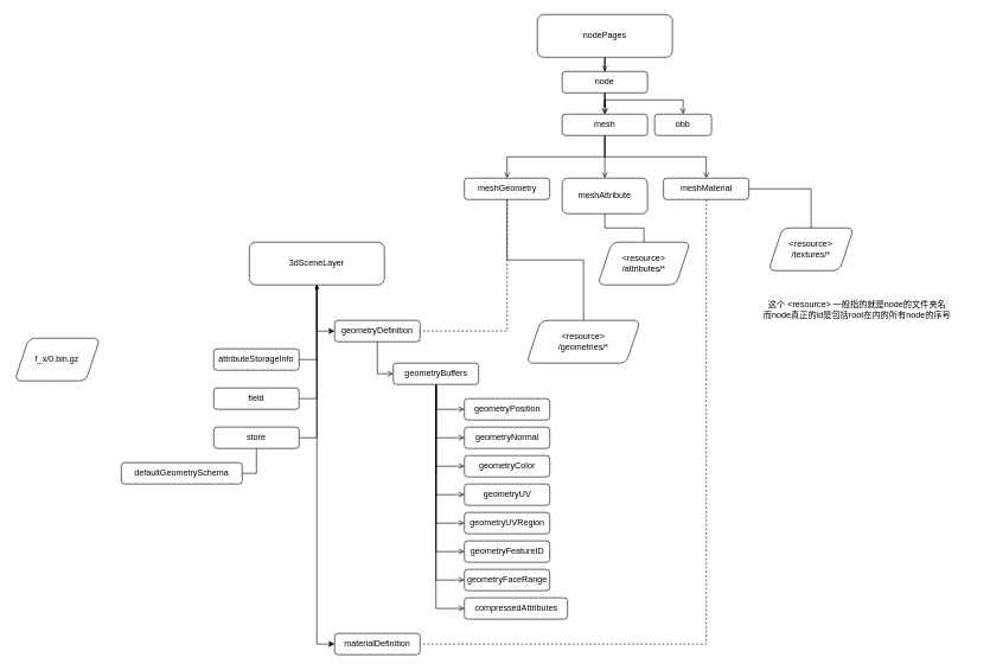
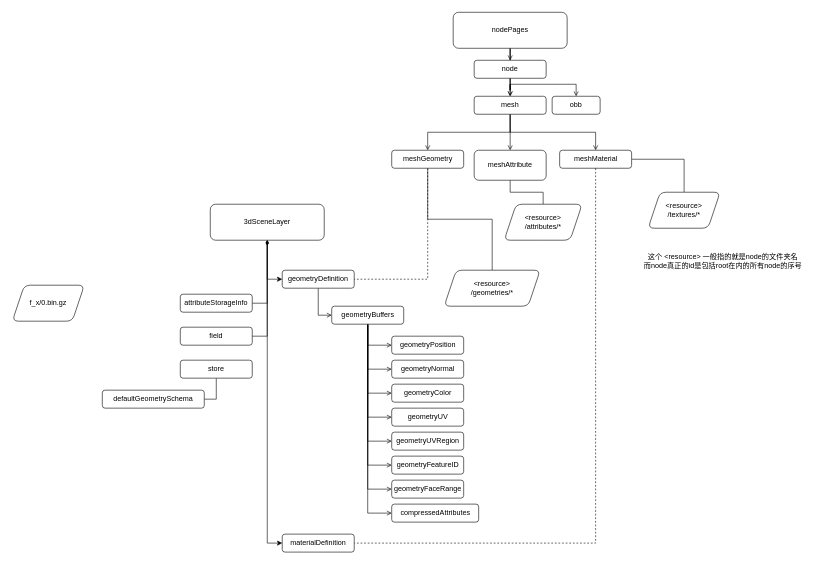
  <mxCell id="0" />
  <mxCell id="1" parent="0" />
  <mxCell id="2" value="" style="edgeStyle=orthogonalEdgeStyle;rounded=0;orthogonalLoop=1;jettySize=auto;html=1;startArrow=diamondThin;startFill=1;entryX=0;entryY=0.5;entryDx=0;entryDy=0;" edge="1" parent="1" source="7" target="9"><mxGeometry relative="1" as="geometry" /></mxCell>
  <mxCell id="3" value="" style="edgeStyle=orthogonalEdgeStyle;rounded=0;orthogonalLoop=1;jettySize=auto;html=1;startArrow=diamondThin;startFill=1;endArrow=classic;endFill=1;exitX=0.5;exitY=1;exitDx=0;exitDy=0;entryX=0;entryY=0.5;entryDx=0;entryDy=0;" edge="1" parent="1" source="7" target="46"><mxGeometry relative="1" as="geometry" /></mxCell>
  <mxCell id="4" style="edgeStyle=orthogonalEdgeStyle;rounded=0;jumpStyle=arc;jumpSize=12;orthogonalLoop=1;jettySize=auto;html=1;startArrow=none;startFill=0;endArrow=none;endFill=0;exitX=0.5;exitY=1;exitDx=0;exitDy=0;entryX=1;entryY=0.5;entryDx=0;entryDy=0;" edge="1" parent="1" source="7" target="47"><mxGeometry relative="1" as="geometry"><mxPoint x="240" y="500" as="targetPoint" /></mxGeometry></mxCell>
  <mxCell id="5" style="edgeStyle=orthogonalEdgeStyle;rounded=0;jumpStyle=arc;jumpSize=12;orthogonalLoop=1;jettySize=auto;html=1;exitX=0.5;exitY=1;exitDx=0;exitDy=0;entryX=1;entryY=0.5;entryDx=0;entryDy=0;startArrow=none;startFill=0;endArrow=none;endFill=0;" edge="1" parent="1" source="7" target="48"><mxGeometry relative="1" as="geometry" /></mxCell>
- <mxCell id="6" style="edgeStyle=orthogonalEdgeStyle;rounded=0;jumpStyle=arc;jumpSize=12;orthogonalLoop=1;jettySize=auto;html=1;exitX=0.5;exitY=1;exitDx=0;exitDy=0;entryX=1;entryY=0.5;entryDx=0;entryDy=0;startArrow=none;startFill=0;endArrow=none;endFill=0;" edge="1" parent="1" source="7" target="50"><mxGeometry relative="1" as="geometry" /></mxCell>
  <mxCell id="7" value="3dSceneLayer" style="rounded=1;whiteSpace=wrap;html=1;" vertex="1" parent="1"><mxGeometry x="350" y="340" width="190" height="60" as="geometry" /></mxCell>
  <mxCell id="8" value="" style="edgeStyle=orthogonalEdgeStyle;rounded=0;orthogonalLoop=1;jettySize=auto;html=1;startArrow=none;startFill=0;endArrow=open;endFill=0;entryX=0;entryY=0.5;entryDx=0;entryDy=0;" edge="1" parent="1" source="9" target="18"><mxGeometry relative="1" as="geometry" /></mxCell>
  <mxCell id="9" value="geometryDefinition" style="whiteSpace=wrap;html=1;rounded=1;" vertex="1" parent="1"><mxGeometry x="470" y="450" width="120" height="30" as="geometry" /></mxCell>
  <mxCell id="10" value="" style="edgeStyle=orthogonalEdgeStyle;rounded=0;orthogonalLoop=1;jettySize=auto;html=1;startArrow=none;startFill=0;endArrow=open;endFill=0;exitX=0.5;exitY=1;exitDx=0;exitDy=0;entryX=0;entryY=0.5;entryDx=0;entryDy=0;" edge="1" parent="1" source="18" target="19"><mxGeometry relative="1" as="geometry" /></mxCell>
  <mxCell id="11" value="" style="edgeStyle=orthogonalEdgeStyle;rounded=0;orthogonalLoop=1;jettySize=auto;html=1;startArrow=none;startFill=0;endArrow=open;endFill=0;exitX=0.5;exitY=1;exitDx=0;exitDy=0;entryX=0;entryY=0.5;entryDx=0;entryDy=0;" edge="1" parent="1" source="18" target="20"><mxGeometry relative="1" as="geometry" /></mxCell>
  <mxCell id="12" value="" style="edgeStyle=orthogonalEdgeStyle;rounded=0;orthogonalLoop=1;jettySize=auto;html=1;startArrow=none;startFill=0;endArrow=open;endFill=0;exitX=0.5;exitY=1;exitDx=0;exitDy=0;" edge="1" parent="1" source="18" target="21"><mxGeometry relative="1" as="geometry"><Array as="points"><mxPoint x="612.5" y="695" /></Array></mxGeometry></mxCell>
  <mxCell id="13" value="" style="edgeStyle=orthogonalEdgeStyle;rounded=0;orthogonalLoop=1;jettySize=auto;html=1;startArrow=none;startFill=0;endArrow=open;endFill=0;exitX=0.5;exitY=1;exitDx=0;exitDy=0;entryX=0;entryY=0.5;entryDx=0;entryDy=0;" edge="1" parent="1" source="18" target="22"><mxGeometry relative="1" as="geometry"><Array as="points"><mxPoint x="612.5" y="655" /></Array></mxGeometry></mxCell>
  <mxCell id="14" value="" style="edgeStyle=orthogonalEdgeStyle;rounded=0;orthogonalLoop=1;jettySize=auto;html=1;startArrow=none;startFill=0;endArrow=open;endFill=0;exitX=0.5;exitY=1;exitDx=0;exitDy=0;entryX=0;entryY=0.5;entryDx=0;entryDy=0;" edge="1" parent="1" source="18" target="23"><mxGeometry relative="1" as="geometry" /></mxCell>
  <mxCell id="15" value="" style="edgeStyle=orthogonalEdgeStyle;rounded=0;orthogonalLoop=1;jettySize=auto;html=1;startArrow=none;startFill=0;endArrow=open;endFill=0;exitX=0.5;exitY=1;exitDx=0;exitDy=0;entryX=0;entryY=0.5;entryDx=0;entryDy=0;" edge="1" parent="1" source="18" target="24"><mxGeometry relative="1" as="geometry"><Array as="points"><mxPoint x="612.5" y="775" /></Array></mxGeometry></mxCell>
  <mxCell id="16" value="" style="edgeStyle=orthogonalEdgeStyle;rounded=0;orthogonalLoop=1;jettySize=auto;html=1;startArrow=none;startFill=0;endArrow=open;endFill=0;exitX=0.5;exitY=1;exitDx=0;exitDy=0;entryX=0;entryY=0.5;entryDx=0;entryDy=0;" edge="1" parent="1" source="18" target="25"><mxGeometry relative="1" as="geometry" /></mxCell>
  <mxCell id="17" value="" style="edgeStyle=orthogonalEdgeStyle;rounded=0;orthogonalLoop=1;jettySize=auto;html=1;startArrow=none;startFill=0;endArrow=open;endFill=0;entryX=0;entryY=0.5;entryDx=0;entryDy=0;exitX=0.5;exitY=1;exitDx=0;exitDy=0;" edge="1" parent="1" source="18" target="26"><mxGeometry relative="1" as="geometry" /></mxCell>
  <mxCell id="18" value="geometryBuffers" style="whiteSpace=wrap;html=1;rounded=1;" vertex="1" parent="1"><mxGeometry x="552.5" y="510" width="120" height="30" as="geometry" /></mxCell>
  <mxCell id="19" value="geometryPosition" style="whiteSpace=wrap;html=1;rounded=1;" vertex="1" parent="1"><mxGeometry x="652.5" y="560" width="120" height="30" as="geometry" /></mxCell>
  <mxCell id="20" value="geometryNormal" style="whiteSpace=wrap;html=1;rounded=1;" vertex="1" parent="1"><mxGeometry x="652.5" y="600" width="120" height="30" as="geometry" /></mxCell>
  <mxCell id="21" value="geometryUV" style="whiteSpace=wrap;html=1;rounded=1;" vertex="1" parent="1"><mxGeometry x="652.5" y="680" width="120" height="30" as="geometry" /></mxCell>
  <mxCell id="22" value="geometryColor" style="whiteSpace=wrap;html=1;rounded=1;" vertex="1" parent="1"><mxGeometry x="652.5" y="640" width="120" height="30" as="geometry" /></mxCell>
  <mxCell id="23" value="geometryUVRegion" style="whiteSpace=wrap;html=1;rounded=1;" vertex="1" parent="1"><mxGeometry x="652.5" y="720" width="120" height="30" as="geometry" /></mxCell>
  <mxCell id="24" value="geometryFeatureID" style="whiteSpace=wrap;html=1;rounded=1;" vertex="1" parent="1"><mxGeometry x="652.5" y="760" width="120" height="30" as="geometry" /></mxCell>
  <mxCell id="25" value="geometryFaceRange" style="whiteSpace=wrap;html=1;rounded=1;" vertex="1" parent="1"><mxGeometry x="652.5" y="800" width="120" height="30" as="geometry" /></mxCell>
  <mxCell id="26" value="compressedAttributes" style="whiteSpace=wrap;html=1;rounded=1;" vertex="1" parent="1"><mxGeometry x="652.5" y="840" width="145" height="30" as="geometry" /></mxCell>
  <mxCell id="27" value="" style="edgeStyle=orthogonalEdgeStyle;rounded=0;orthogonalLoop=1;jettySize=auto;html=1;startArrow=none;startFill=0;endArrow=open;endFill=0;" edge="1" parent="1" source="28" target="32"><mxGeometry relative="1" as="geometry" /></mxCell>
  <mxCell id="28" value="nodePages" style="rounded=1;whiteSpace=wrap;html=1;" vertex="1" parent="1"><mxGeometry x="755" y="20" width="190" height="60" as="geometry" /></mxCell>
  <mxCell id="29" value="" style="edgeStyle=orthogonalEdgeStyle;rounded=0;orthogonalLoop=1;jettySize=auto;html=1;startArrow=none;startFill=0;endArrow=open;endFill=0;" edge="1" parent="1" source="32" target="36"><mxGeometry relative="1" as="geometry" /></mxCell>
  <mxCell id="30" value="" style="edgeStyle=orthogonalEdgeStyle;rounded=0;orthogonalLoop=1;jettySize=auto;html=1;startArrow=none;startFill=0;endArrow=open;endFill=0;" edge="1" parent="1" source="32" target="36"><mxGeometry relative="1" as="geometry" /></mxCell>
  <mxCell id="31" value="" style="edgeStyle=orthogonalEdgeStyle;rounded=0;orthogonalLoop=1;jettySize=auto;html=1;startArrow=none;startFill=0;endArrow=open;endFill=0;exitX=0.5;exitY=1;exitDx=0;exitDy=0;" edge="1" parent="1" source="32" target="40"><mxGeometry relative="1" as="geometry"><Array as="points"><mxPoint x="850" y="140" /><mxPoint x="960" y="140" /></Array></mxGeometry></mxCell>
  <mxCell id="32" value="node" style="whiteSpace=wrap;html=1;rounded=1;" vertex="1" parent="1"><mxGeometry x="790" y="100" width="120" height="30" as="geometry" /></mxCell>
  <mxCell id="33" value="" style="edgeStyle=orthogonalEdgeStyle;rounded=0;orthogonalLoop=1;jettySize=auto;html=1;startArrow=none;startFill=0;endArrow=open;endFill=0;exitX=0.5;exitY=1;exitDx=0;exitDy=0;" edge="1" parent="1" source="36" target="39"><mxGeometry relative="1" as="geometry" /></mxCell>
  <mxCell id="34" value="" style="edgeStyle=orthogonalEdgeStyle;rounded=0;orthogonalLoop=1;jettySize=auto;html=1;startArrow=none;startFill=0;endArrow=open;endFill=0;exitX=0.5;exitY=1;exitDx=0;exitDy=0;" edge="1" parent="1" source="36" target="42"><mxGeometry relative="1" as="geometry" /></mxCell>
  <mxCell id="35" value="" style="edgeStyle=orthogonalEdgeStyle;rounded=0;orthogonalLoop=1;jettySize=auto;html=1;startArrow=none;startFill=0;endArrow=open;endFill=0;exitX=0.5;exitY=1;exitDx=0;exitDy=0;" edge="1" parent="1" source="36" target="44"><mxGeometry relative="1" as="geometry" /></mxCell>
  <mxCell id="36" value="mesh" style="whiteSpace=wrap;html=1;rounded=1;" vertex="1" parent="1"><mxGeometry x="790" y="160" width="120" height="30" as="geometry" /></mxCell>
  <mxCell id="37" style="edgeStyle=orthogonalEdgeStyle;rounded=0;jumpStyle=arc;jumpSize=12;orthogonalLoop=1;jettySize=auto;html=1;exitX=0.5;exitY=1;exitDx=0;exitDy=0;entryX=1;entryY=0.5;entryDx=0;entryDy=0;startArrow=none;startFill=0;endArrow=none;endFill=0;dashed=1;" edge="1" parent="1" source="39" target="9"><mxGeometry relative="1" as="geometry" /></mxCell>
  <mxCell id="38" value="" style="edgeStyle=orthogonalEdgeStyle;rounded=0;jumpStyle=arc;jumpSize=12;orthogonalLoop=1;jettySize=auto;html=1;startArrow=none;startFill=0;endArrow=none;endFill=0;" edge="1" parent="1" source="39" target="53"><mxGeometry relative="1" as="geometry" /></mxCell>
  <mxCell id="39" value="meshGeometry" style="whiteSpace=wrap;html=1;rounded=1;" vertex="1" parent="1"><mxGeometry x="652.5" y="250" width="120" height="30" as="geometry" /></mxCell>
  <mxCell id="40" value="obb" style="whiteSpace=wrap;html=1;rounded=1;" vertex="1" parent="1"><mxGeometry x="920" y="160" width="80" height="30" as="geometry" /></mxCell>
  <mxCell id="41" value="" style="edgeStyle=orthogonalEdgeStyle;rounded=0;jumpStyle=arc;jumpSize=12;orthogonalLoop=1;jettySize=auto;html=1;startArrow=none;startFill=0;endArrow=none;endFill=0;" edge="1" parent="1" source="42" target="55"><mxGeometry relative="1" as="geometry" /></mxCell>
  <mxCell id="42" value="meshMaterial" style="whiteSpace=wrap;html=1;rounded=1;" vertex="1" parent="1"><mxGeometry x="932.5" y="250" width="120" height="30" as="geometry" /></mxCell>
  <mxCell id="43" value="" style="edgeStyle=orthogonalEdgeStyle;rounded=0;jumpStyle=arc;jumpSize=12;orthogonalLoop=1;jettySize=auto;html=1;startArrow=none;startFill=0;endArrow=none;endFill=0;" edge="1" parent="1" source="44" target="54"><mxGeometry relative="1" as="geometry" /></mxCell>
  <mxCell id="44" value="meshAttribute" style="whiteSpace=wrap;html=1;rounded=1;" vertex="1" parent="1"><mxGeometry x="790" y="250" width="120" height="50" as="geometry" /></mxCell>
  <mxCell id="45" style="edgeStyle=orthogonalEdgeStyle;rounded=0;orthogonalLoop=1;jettySize=auto;html=1;exitX=0.5;exitY=1;exitDx=0;exitDy=0;entryX=1;entryY=0.5;entryDx=0;entryDy=0;startArrow=none;startFill=0;endArrow=none;endFill=0;dashed=1;jumpStyle=arc;jumpSize=12;" edge="1" parent="1" source="42" target="46"><mxGeometry relative="1" as="geometry"><mxPoint x="1000" y="240" as="sourcePoint" /><mxPoint x="515" y="490" as="targetPoint" /></mxGeometry></mxCell>
  <mxCell id="46" value="materialDefinition" style="whiteSpace=wrap;html=1;rounded=1;" vertex="1" parent="1"><mxGeometry x="470" y="890" width="120" height="30" as="geometry" /></mxCell>
  <mxCell id="47" value="attributeStorageInfo" style="rounded=1;whiteSpace=wrap;html=1;" vertex="1" parent="1"><mxGeometry x="300" y="490" width="120" height="30" as="geometry" /></mxCell>
  <mxCell id="48" value="field" style="rounded=1;whiteSpace=wrap;html=1;" vertex="1" parent="1"><mxGeometry x="300" y="545" width="120" height="30" as="geometry" /></mxCell>
  <mxCell id="49" value="" style="edgeStyle=orthogonalEdgeStyle;rounded=0;jumpStyle=arc;jumpSize=12;orthogonalLoop=1;jettySize=auto;html=1;startArrow=none;startFill=0;endArrow=none;endFill=0;entryX=1;entryY=0.5;entryDx=0;entryDy=0;" edge="1" parent="1" source="50" target="51"><mxGeometry relative="1" as="geometry" /></mxCell>
  <mxCell id="50" value="store" style="rounded=1;whiteSpace=wrap;html=1;" vertex="1" parent="1"><mxGeometry x="300" y="600" width="120" height="30" as="geometry" /></mxCell>
  <mxCell id="51" value="defaultGeometrySchema" style="whiteSpace=wrap;html=1;rounded=1;" vertex="1" parent="1"><mxGeometry x="170" y="650" width="170" height="30" as="geometry" /></mxCell>
  <mxCell id="52" value="f_x/0.bin.gz" style="shape=parallelogram;perimeter=parallelogramPerimeter;whiteSpace=wrap;html=1;fixedSize=1;rounded=1;" vertex="1" parent="1"><mxGeometry x="20" y="475" width="120" height="60" as="geometry" /></mxCell>
  <mxCell id="53" value="&amp;lt;resource&amp;gt;&lt;br&gt;/geometries/*" style="shape=parallelogram;perimeter=parallelogramPerimeter;whiteSpace=wrap;html=1;fixedSize=1;rounded=1;" vertex="1" parent="1"><mxGeometry x="740" y="450" width="160" height="60" as="geometry" /></mxCell>
  <mxCell id="54" value="&amp;lt;resource&amp;gt;&lt;br&gt;/attributes/*" style="shape=parallelogram;perimeter=parallelogramPerimeter;whiteSpace=wrap;html=1;fixedSize=1;rounded=1;" vertex="1" parent="1"><mxGeometry x="840" y="340" width="130" height="60" as="geometry" /></mxCell>
  <mxCell id="55" value="&amp;lt;resource&amp;gt;&lt;br&gt;/textures/*" style="shape=parallelogram;perimeter=parallelogramPerimeter;whiteSpace=wrap;html=1;fixedSize=1;rounded=1;" vertex="1" parent="1"><mxGeometry x="1080" y="320" width="120" height="60" as="geometry" /></mxCell>
  <mxCell id="56" value="这个 &amp;lt;resource&amp;gt; 一般指的就是node的文件夹名&lt;br&gt;而node真正的id是包括root在内的所有node的序号" style="text;html=1;strokeColor=none;fillColor=none;align=center;verticalAlign=middle;whiteSpace=wrap;rounded=0;" vertex="1" parent="1"><mxGeometry x="1040" y="410" width="330" height="50" as="geometry" /></mxCell>
